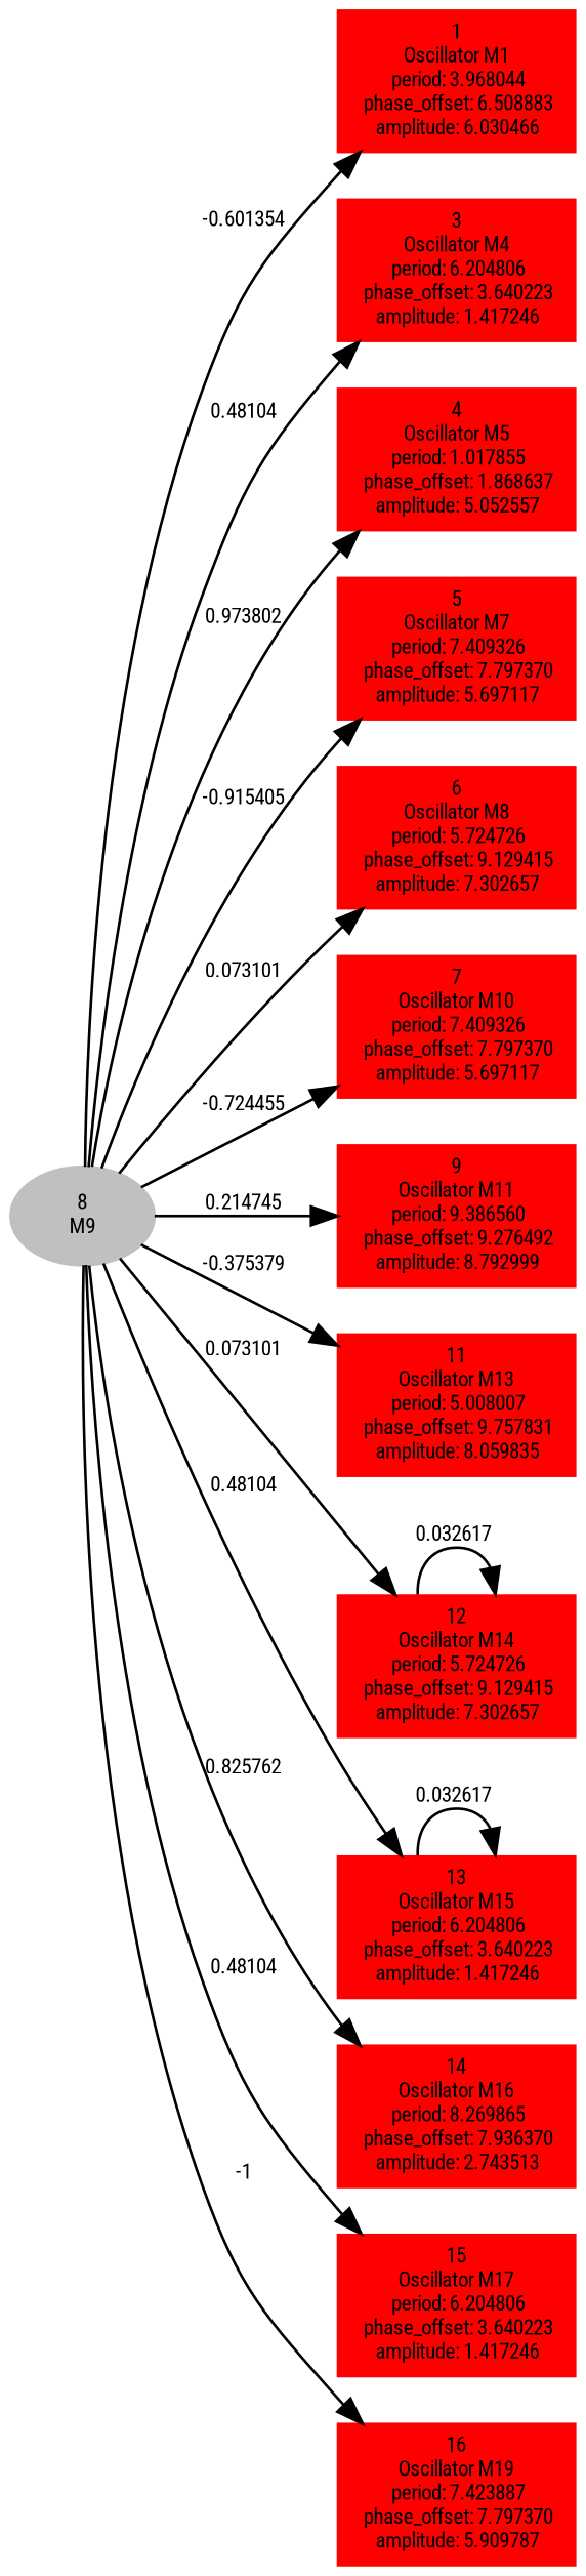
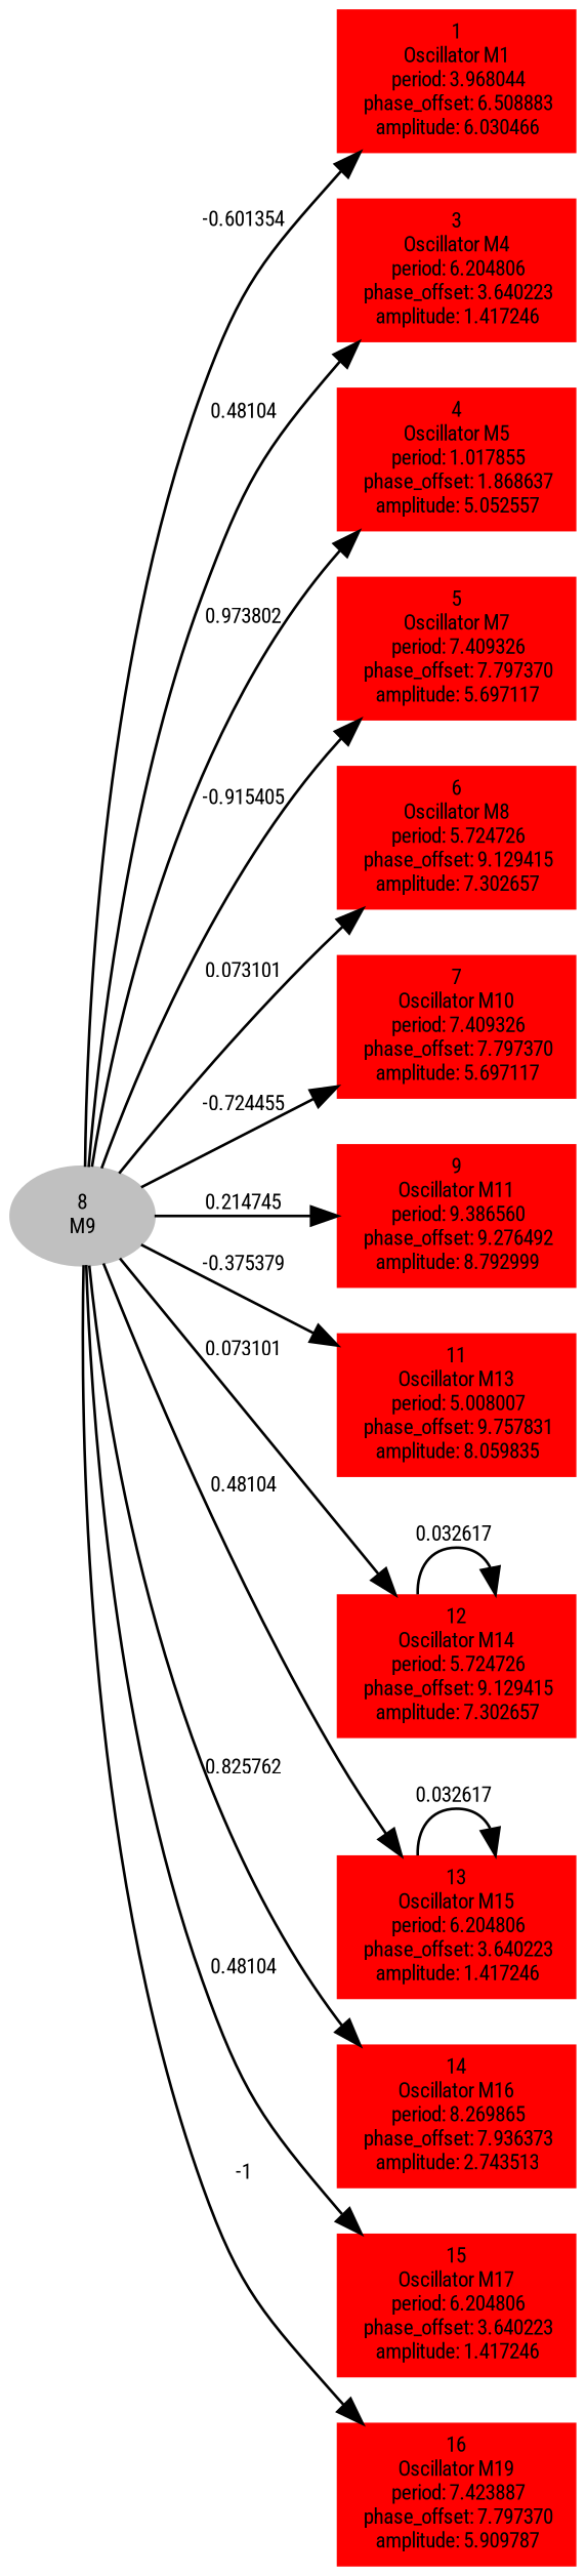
  digraph {
    fontname="Roboto Condensed"
    forcelabels=true
    rankdir=LR
    node [color=red fontname="Roboto Condensed" fontsize=8 shape=box style=filled]
    edge [fontname="Roboto Condensed" fontsize=8]
    n1 [label=<1<BR />Oscillator M1<BR /> period: 3.968044<BR /> phase_offset: 6.508883<BR /> amplitude: 6.030466>]
    n2 [label=<3<BR />Oscillator M4<BR /> period: 6.204806<BR /> phase_offset: 3.640223<BR /> amplitude: 1.417246>]
    n3 [label=<4<BR />Oscillator M5<BR /> period: 1.017855<BR /> phase_offset: 1.868637<BR /> amplitude: 5.052557>]
    n4 [label=<5<BR />Oscillator M7<BR /> period: 7.409326<BR /> phase_offset: 7.797370<BR /> amplitude: 5.697117>]
    n5 [label=<6<BR />Oscillator M8<BR /> period: 5.724726<BR /> phase_offset: 9.129415<BR /> amplitude: 7.302657>]
    n6 [label=<7<BR />Oscillator M10<BR /> period: 7.409326<BR /> phase_offset: 7.797370<BR /> amplitude: 5.697117>]
    n7 [color=grey label=<8<BR/>M9> shape=""]
    n8 [label=<9<BR />Oscillator M11<BR /> period: 9.386560<BR /> phase_offset: 9.276492<BR /> amplitude: 8.792999>]
    n9 [label=<11<BR />Oscillator M13<BR /> period: 5.008007<BR /> phase_offset: 9.757831<BR /> amplitude: 8.059835>]
    n10 [label=<12<BR />Oscillator M14<BR /> period: 5.724726<BR /> phase_offset: 9.129415<BR /> amplitude: 7.302657>]
    n11 [label=<13<BR />Oscillator M15<BR /> period: 6.204806<BR /> phase_offset: 3.640223<BR /> amplitude: 1.417246>]
-   n12 [label=<14<BR />Oscillator M16<BR /> period: 8.269865<BR /> phase_offset: 7.936370<BR /> amplitude: 2.743513>]
+   n12 [label=<14<BR />Oscillator M16<BR /> period: 8.269865<BR /> phase_offset: 7.936373<BR /> amplitude: 2.743513>]
    n13 [label=<15<BR />Oscillator M17<BR /> period: 6.204806<BR /> phase_offset: 3.640223<BR /> amplitude: 1.417246>]
    n14 [label=<16<BR />Oscillator M19<BR /> period: 7.423887<BR /> phase_offset: 7.797370<BR /> amplitude: 5.909787>]
    n7 -> n1 [label="-0.601354 "]
    n7 -> n2 [label="0.48104 "]
    n7 -> n3 [label="0.973802 "]
    n7 -> n4 [label="-0.915405 "]
    n7 -> n5 [label="0.073101 "]
    n7 -> n6 [label="-0.724455 "]
    n7 -> n8 [label="0.214745 "]
    n7 -> n9 [label="-0.375379 "]
    n7 -> n10 [label="0.073101 "]
    n7 -> n11 [label="0.48104 "]
    n7 -> n12 [label="0.825762 "]
    n7 -> n13 [label="0.48104 "]
    n7 -> n14 [label="-1 "]
    n10 -> n10 [label="0.032617 "]
    n11 -> n11 [label="0.032617 "]
  }
